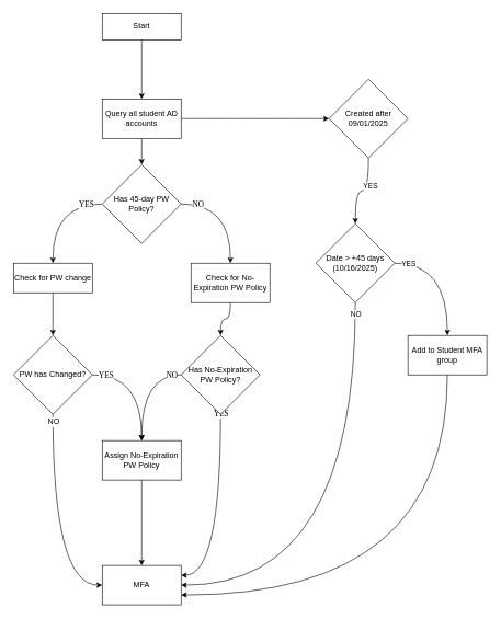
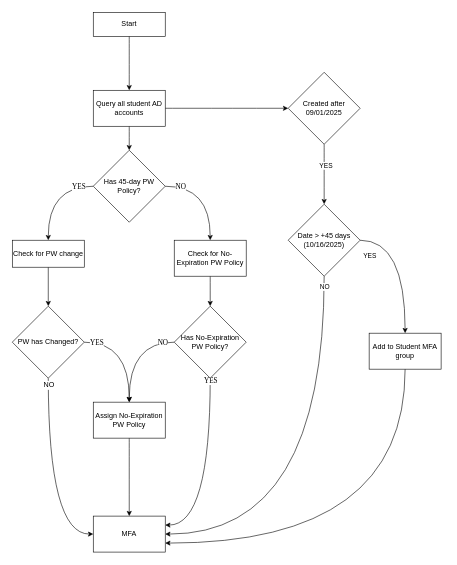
  <mxCell id="0" />
  <mxCell id="1" parent="0" />
  <mxCell id="2" value="" style="edgeStyle=orthogonalEdgeStyle;rounded=0;orthogonalLoop=1;jettySize=auto;html=1;curved=1;" edge="1" parent="1" source="3" target="6"><mxGeometry relative="1" as="geometry" /></mxCell>
  <mxCell id="3" value="Start" style="rounded=0;whiteSpace=wrap;html=1;" vertex="1" parent="1"><mxGeometry x="155" y="20" width="120" height="40" as="geometry" /></mxCell>
  <mxCell id="4" value="" style="edgeStyle=orthogonalEdgeStyle;rounded=0;orthogonalLoop=1;jettySize=auto;html=1;curved=1;" edge="1" parent="1" source="6" target="11"><mxGeometry relative="1" as="geometry" /></mxCell>
  <mxCell id="5" value="" style="edgeStyle=orthogonalEdgeStyle;shape=connector;curved=1;rounded=0;orthogonalLoop=1;jettySize=auto;html=1;strokeColor=default;align=center;verticalAlign=middle;fontFamily=Helvetica;fontSize=11;fontColor=default;labelBackgroundColor=default;endArrow=classic;" edge="1" parent="1" source="6" target="33"><mxGeometry relative="1" as="geometry" /></mxCell>
  <mxCell id="6" value="Query all student AD accounts" style="rounded=0;whiteSpace=wrap;html=1;" vertex="1" parent="1"><mxGeometry x="155" y="150" width="120" height="60" as="geometry" /></mxCell>
  <mxCell id="7" style="edgeStyle=orthogonalEdgeStyle;rounded=0;orthogonalLoop=1;jettySize=auto;html=1;entryX=0.5;entryY=0;entryDx=0;entryDy=0;flowAnimation=0;curved=1;" edge="1" parent="1" source="11" target="13"><mxGeometry relative="1" as="geometry" /></mxCell>
  <mxCell id="8" value="&lt;font style=&quot;font-size: 12px;&quot; face=&quot;Verdana&quot;&gt;YES&lt;/font&gt;" style="edgeLabel;html=1;align=center;verticalAlign=middle;resizable=0;points=[];" vertex="1" connectable="0" parent="7"><mxGeometry x="-0.236" y="15" relative="1" as="geometry"><mxPoint x="38" y="-15" as="offset" /></mxGeometry></mxCell>
  <mxCell id="9" value="" style="edgeStyle=orthogonalEdgeStyle;shape=connector;curved=1;rounded=0;orthogonalLoop=1;jettySize=auto;html=1;strokeColor=default;align=center;verticalAlign=middle;fontFamily=Verdana;fontSize=12;fontColor=default;labelBackgroundColor=default;endArrow=classic;entryX=0.5;entryY=0;entryDx=0;entryDy=0;exitX=1;exitY=0.5;exitDx=0;exitDy=0;" edge="1" parent="1" source="11" target="27"><mxGeometry relative="1" as="geometry"><mxPoint x="260" y="420" as="targetPoint" /></mxGeometry></mxCell>
  <mxCell id="10" value="NO" style="edgeLabel;html=1;align=center;verticalAlign=middle;resizable=0;points=[];fontFamily=Verdana;fontSize=12;fontColor=default;labelBackgroundColor=default;fillColor=none;gradientColor=none;" vertex="1" connectable="0" parent="9"><mxGeometry x="-0.202" y="-24" relative="1" as="geometry"><mxPoint x="-41" y="-24" as="offset" /></mxGeometry></mxCell>
  <mxCell id="11" value="Has 45-day PW Policy?" style="rhombus;whiteSpace=wrap;html=1;" vertex="1" parent="1"><mxGeometry x="155" y="250" width="120" height="120" as="geometry" /></mxCell>
  <mxCell id="12" value="" style="edgeStyle=orthogonalEdgeStyle;rounded=0;orthogonalLoop=1;jettySize=auto;html=1;" edge="1" parent="1" source="13" target="18"><mxGeometry relative="1" as="geometry" /></mxCell>
  <mxCell id="13" value="Check for PW change" style="rounded=0;whiteSpace=wrap;html=1;" vertex="1" parent="1"><mxGeometry x="20" y="400" width="120" height="45" as="geometry" /></mxCell>
  <mxCell id="14" value="" style="edgeStyle=orthogonalEdgeStyle;rounded=0;orthogonalLoop=1;jettySize=auto;html=1;fontFamily=Verdana;fontSize=12;fontColor=default;labelBackgroundColor=default;resizable=0;curved=1;strokeColor=default;align=center;verticalAlign=middle;endArrow=classic;exitX=0.5;exitY=1;exitDx=0;exitDy=0;entryX=0;entryY=0.5;entryDx=0;entryDy=0;" edge="1" parent="1" source="18" target="28"><mxGeometry relative="1" as="geometry"><mxPoint x="175" y="900" as="targetPoint" /><Array as="points"><mxPoint x="80" y="890" /></Array></mxGeometry></mxCell>
  <mxCell id="15" value="NO" style="edgeLabel;html=1;align=center;verticalAlign=middle;resizable=0;points=[];fontFamily=Helvetica;fontSize=12;fontColor=default;labelBackgroundColor=default;fillColor=none;gradientColor=none;" vertex="1" connectable="0" parent="14"><mxGeometry x="-0.386" y="4" relative="1" as="geometry"><mxPoint x="-4" y="-92" as="offset" /></mxGeometry></mxCell>
  <mxCell id="16" style="edgeStyle=orthogonalEdgeStyle;shape=connector;curved=1;rounded=0;orthogonalLoop=1;jettySize=auto;html=1;exitX=1;exitY=0.5;exitDx=0;exitDy=0;entryX=0.5;entryY=0;entryDx=0;entryDy=0;strokeColor=default;align=center;verticalAlign=middle;fontFamily=Verdana;fontSize=12;fontColor=default;labelBackgroundColor=default;endArrow=classic;" edge="1" parent="1" source="18" target="20"><mxGeometry relative="1" as="geometry" /></mxCell>
  <mxCell id="17" value="YES" style="edgeLabel;html=1;align=center;verticalAlign=middle;resizable=0;points=[];fontFamily=Verdana;fontSize=12;fontColor=default;labelBackgroundColor=default;fillColor=none;gradientColor=none;" vertex="1" connectable="0" parent="16"><mxGeometry x="-0.571" y="-6" relative="1" as="geometry"><mxPoint x="-18" y="-6" as="offset" /></mxGeometry></mxCell>
  <mxCell id="18" value="&lt;div&gt;PW has Changed?&lt;/div&gt;" style="rhombus;whiteSpace=wrap;html=1;rounded=0;strokeColor=default;align=center;verticalAlign=middle;fontFamily=Helvetica;fontSize=12;fontColor=default;fillColor=default;" vertex="1" parent="1"><mxGeometry x="20" y="510" width="120" height="120" as="geometry" /></mxCell>
  <mxCell id="19" style="edgeStyle=orthogonalEdgeStyle;shape=connector;curved=1;rounded=0;orthogonalLoop=1;jettySize=auto;html=1;exitX=0.5;exitY=1;exitDx=0;exitDy=0;entryX=0.5;entryY=0;entryDx=0;entryDy=0;strokeColor=default;align=center;verticalAlign=middle;fontFamily=Verdana;fontSize=12;fontColor=default;labelBackgroundColor=default;endArrow=classic;" edge="1" parent="1" source="20" target="28"><mxGeometry relative="1" as="geometry"><mxPoint x="215" y="860" as="targetPoint" /></mxGeometry></mxCell>
  <mxCell id="20" value="Assign No-Expiration PW Policy" style="whiteSpace=wrap;html=1;rounded=0;" vertex="1" parent="1"><mxGeometry x="155" y="670" width="120" height="60" as="geometry" /></mxCell>
  <mxCell id="21" style="edgeStyle=orthogonalEdgeStyle;shape=connector;curved=1;rounded=0;orthogonalLoop=1;jettySize=auto;html=1;exitX=0;exitY=0.5;exitDx=0;exitDy=0;strokeColor=default;align=center;verticalAlign=middle;fontFamily=Verdana;fontSize=12;fontColor=default;labelBackgroundColor=default;endArrow=classic;" edge="1" parent="1" source="25" target="20"><mxGeometry relative="1" as="geometry" /></mxCell>
  <mxCell id="22" value="NO" style="edgeLabel;html=1;align=center;verticalAlign=middle;resizable=0;points=[];fontFamily=Verdana;fontSize=12;fontColor=default;labelBackgroundColor=default;fillColor=none;gradientColor=none;" vertex="1" connectable="0" parent="21"><mxGeometry x="-0.41" y="9" relative="1" as="geometry"><mxPoint x="32" y="-9" as="offset" /></mxGeometry></mxCell>
  <mxCell id="23" style="edgeStyle=orthogonalEdgeStyle;shape=connector;curved=1;rounded=0;orthogonalLoop=1;jettySize=auto;html=1;exitX=0.5;exitY=1;exitDx=0;exitDy=0;entryX=1;entryY=0.25;entryDx=0;entryDy=0;strokeColor=default;align=center;verticalAlign=middle;fontFamily=Verdana;fontSize=12;fontColor=default;labelBackgroundColor=default;endArrow=classic;" edge="1" parent="1" source="25" target="28"><mxGeometry relative="1" as="geometry"><mxPoint x="255" y="900" as="targetPoint" /></mxGeometry></mxCell>
  <mxCell id="24" value="YES" style="edgeLabel;html=1;align=center;verticalAlign=middle;resizable=0;points=[];fontFamily=Verdana;fontSize=12;fontColor=default;labelBackgroundColor=default;fillColor=none;gradientColor=none;" vertex="1" connectable="0" parent="23"><mxGeometry x="-0.281" y="-34" relative="1" as="geometry"><mxPoint x="34" y="-112" as="offset" /></mxGeometry></mxCell>
- <mxCell id="25" value="Has No-Expiration PW Policy?" style="rhombus;whiteSpace=wrap;html=1;" vertex="1" parent="1"><mxGeometry x="275" y="510" width="120" height="120" as="geometry" /></mxCell>
+ <mxCell id="25" value="Has No-Expiration PW Policy?" style="rhombus;whiteSpace=wrap;html=1;" vertex="1" parent="1"><mxGeometry x="290" y="510" width="120" height="120" as="geometry" /></mxCell>
  <mxCell id="26" style="edgeStyle=orthogonalEdgeStyle;shape=connector;curved=1;rounded=0;orthogonalLoop=1;jettySize=auto;html=1;exitX=0.5;exitY=1;exitDx=0;exitDy=0;entryX=0.5;entryY=0;entryDx=0;entryDy=0;strokeColor=default;align=center;verticalAlign=middle;fontFamily=Verdana;fontSize=12;fontColor=default;labelBackgroundColor=default;endArrow=classic;" edge="1" parent="1" source="27" target="25"><mxGeometry relative="1" as="geometry" /></mxCell>
  <mxCell id="27" value="Check for No-Expiration PW Policy" style="rounded=0;whiteSpace=wrap;html=1;" vertex="1" parent="1"><mxGeometry x="290" y="400" width="120" height="60" as="geometry" /></mxCell>
  <mxCell id="28" value="MFA" style="rounded=0;whiteSpace=wrap;html=1;align=center;verticalAlign=middle;fontFamily=Helvetica;fontSize=12;fontColor=default;labelBackgroundColor=default;resizable=0;fillColor=default;gradientColor=none;strokeColor=default;" vertex="1" parent="1"><mxGeometry x="155" y="860" width="120" height="60" as="geometry" /></mxCell>
  <mxCell id="29" value="" style="edgeStyle=orthogonalEdgeStyle;shape=connector;curved=1;rounded=0;orthogonalLoop=1;jettySize=auto;html=1;strokeColor=default;align=center;verticalAlign=middle;fontFamily=Helvetica;fontSize=11;fontColor=default;labelBackgroundColor=default;endArrow=classic;exitX=1;exitY=0.5;exitDx=0;exitDy=0;" edge="1" parent="1" source="38" target="35"><mxGeometry relative="1" as="geometry" /></mxCell>
  <mxCell id="30" value="YES" style="edgeLabel;html=1;align=center;verticalAlign=middle;resizable=0;points=[];fontFamily=Helvetica;fontSize=11;fontColor=default;labelBackgroundColor=default;fillColor=none;gradientColor=none;" vertex="1" connectable="0" parent="29"><mxGeometry relative="1" as="geometry"><mxPoint x="-60" y="-15" as="offset" /></mxGeometry></mxCell>
  <mxCell id="31" value="" style="edgeStyle=orthogonalEdgeStyle;shape=connector;curved=1;rounded=0;orthogonalLoop=1;jettySize=auto;html=1;strokeColor=default;align=center;verticalAlign=middle;fontFamily=Helvetica;fontSize=11;fontColor=default;labelBackgroundColor=default;endArrow=classic;" edge="1" parent="1" source="33" target="38"><mxGeometry relative="1" as="geometry" /></mxCell>
  <mxCell id="32" value="YES" style="edgeLabel;html=1;align=center;verticalAlign=middle;resizable=0;points=[];fontFamily=Helvetica;fontSize=11;fontColor=default;labelBackgroundColor=default;fillColor=none;gradientColor=none;" vertex="1" connectable="0" parent="31"><mxGeometry x="-0.3" y="2" relative="1" as="geometry"><mxPoint as="offset" /></mxGeometry></mxCell>
- <mxCell id="33" value="Created after&lt;br&gt;09/01/2025" style="rhombus;whiteSpace=wrap;html=1;rounded=0;" vertex="1" parent="1"><mxGeometry x="500" y="120" width="120" height="120" as="geometry" /></mxCell>
+ <mxCell id="33" value="Created after&lt;br&gt;09/01/2025" style="rhombus;whiteSpace=wrap;html=1;rounded=0;" vertex="1" parent="1"><mxGeometry x="480" y="120" width="120" height="120" as="geometry" /></mxCell>
  <mxCell id="34" style="edgeStyle=orthogonalEdgeStyle;shape=connector;curved=1;rounded=0;orthogonalLoop=1;jettySize=auto;html=1;exitX=0.5;exitY=1;exitDx=0;exitDy=0;entryX=1;entryY=0.75;entryDx=0;entryDy=0;strokeColor=default;align=center;verticalAlign=middle;fontFamily=Helvetica;fontSize=11;fontColor=default;labelBackgroundColor=default;endArrow=classic;" edge="1" parent="1" source="35" target="28"><mxGeometry relative="1" as="geometry" /></mxCell>
- <mxCell id="35" value="Add to Student MFA group" style="whiteSpace=wrap;html=1;rounded=0;" vertex="1" parent="1"><mxGeometry x="620" y="510" width="120" height="60" as="geometry" /></mxCell>
+ <mxCell id="35" value="Add to Student MFA group" style="whiteSpace=wrap;html=1;rounded=0;" vertex="1" parent="1"><mxGeometry x="615" y="555" width="120" height="60" as="geometry" /></mxCell>
  <mxCell id="36" style="edgeStyle=orthogonalEdgeStyle;shape=connector;curved=1;rounded=0;orthogonalLoop=1;jettySize=auto;html=1;exitX=0.5;exitY=1;exitDx=0;exitDy=0;entryX=1;entryY=0.5;entryDx=0;entryDy=0;strokeColor=default;align=center;verticalAlign=middle;fontFamily=Helvetica;fontSize=11;fontColor=default;labelBackgroundColor=default;endArrow=classic;" edge="1" parent="1" source="38" target="28"><mxGeometry relative="1" as="geometry" /></mxCell>
  <mxCell id="37" value="NO" style="edgeLabel;html=1;align=center;verticalAlign=middle;resizable=0;points=[];fontFamily=Helvetica;fontSize=11;fontColor=default;labelBackgroundColor=default;fillColor=none;gradientColor=none;" vertex="1" connectable="0" parent="36"><mxGeometry x="-0.623" y="-3" relative="1" as="geometry"><mxPoint x="3" y="-114" as="offset" /></mxGeometry></mxCell>
  <mxCell id="38" value="Date &amp;gt;&amp;nbsp;+45 days&lt;br&gt;(10/16/2025)" style="rhombus;whiteSpace=wrap;html=1;rounded=0;" vertex="1" parent="1"><mxGeometry x="480" y="340" width="120" height="120" as="geometry" /></mxCell>
